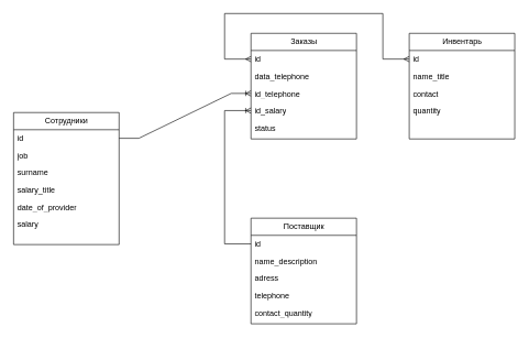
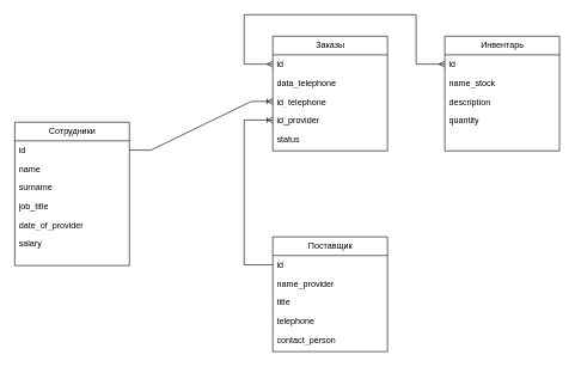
  <mxCell id="0" />
  <mxCell id="1" parent="0" />
  <mxCell id="2" value="Сотрудники" style="swimlane;fontStyle=0;childLayout=stackLayout;horizontal=1;startSize=26;fillColor=none;horizontalStack=0;resizeParent=1;resizeParentMax=0;resizeLast=0;collapsible=1;marginBottom=0;html=1;" vertex="1" parent="1"><mxGeometry x="20" y="170" width="160" height="200" as="geometry" /></mxCell>
  <mxCell id="3" value="id" style="text;strokeColor=none;fillColor=none;align=left;verticalAlign=top;spacingLeft=4;spacingRight=4;overflow=hidden;rotatable=0;points=[[0,0.5],[1,0.5]];portConstraint=eastwest;whiteSpace=wrap;html=1;" vertex="1" parent="2"><mxGeometry y="26" width="160" height="26" as="geometry" /></mxCell>
- <mxCell id="4" value="job" style="text;strokeColor=none;fillColor=none;align=left;verticalAlign=top;spacingLeft=4;spacingRight=4;overflow=hidden;rotatable=0;points=[[0,0.5],[1,0.5]];portConstraint=eastwest;whiteSpace=wrap;html=1;" vertex="1" parent="2"><mxGeometry y="52" width="160" height="26" as="geometry" /></mxCell>
+ <mxCell id="4" value="name" style="text;strokeColor=none;fillColor=none;align=left;verticalAlign=top;spacingLeft=4;spacingRight=4;overflow=hidden;rotatable=0;points=[[0,0.5],[1,0.5]];portConstraint=eastwest;whiteSpace=wrap;html=1;" vertex="1" parent="2"><mxGeometry y="52" width="160" height="26" as="geometry" /></mxCell>
  <mxCell id="5" value="surname" style="text;strokeColor=none;fillColor=none;align=left;verticalAlign=top;spacingLeft=4;spacingRight=4;overflow=hidden;rotatable=0;points=[[0,0.5],[1,0.5]];portConstraint=eastwest;whiteSpace=wrap;html=1;" vertex="1" parent="2"><mxGeometry y="78" width="160" height="26" as="geometry" /></mxCell>
- <mxCell id="6" value="salary_title" style="text;strokeColor=none;fillColor=none;align=left;verticalAlign=top;spacingLeft=4;spacingRight=4;overflow=hidden;rotatable=0;points=[[0,0.5],[1,0.5]];portConstraint=eastwest;whiteSpace=wrap;html=1;" vertex="1" parent="2"><mxGeometry y="104" width="160" height="26" as="geometry" /></mxCell>
+ <mxCell id="6" value="job_title" style="text;strokeColor=none;fillColor=none;align=left;verticalAlign=top;spacingLeft=4;spacingRight=4;overflow=hidden;rotatable=0;points=[[0,0.5],[1,0.5]];portConstraint=eastwest;whiteSpace=wrap;html=1;" vertex="1" parent="2"><mxGeometry y="104" width="160" height="26" as="geometry" /></mxCell>
  <mxCell id="7" value="date_of_provider" style="text;strokeColor=none;fillColor=none;align=left;verticalAlign=top;spacingLeft=4;spacingRight=4;overflow=hidden;rotatable=0;points=[[0,0.5],[1,0.5]];portConstraint=eastwest;whiteSpace=wrap;html=1;" vertex="1" parent="2"><mxGeometry y="130" width="160" height="26" as="geometry" /></mxCell>
  <mxCell id="8" value="salary" style="text;strokeColor=none;fillColor=none;align=left;verticalAlign=top;spacingLeft=4;spacingRight=4;overflow=hidden;rotatable=0;points=[[0,0.5],[1,0.5]];portConstraint=eastwest;whiteSpace=wrap;html=1;" vertex="1" parent="2"><mxGeometry y="156" width="160" height="44" as="geometry" /></mxCell>
  <mxCell id="9" value="Инвентарь" style="swimlane;fontStyle=0;childLayout=stackLayout;horizontal=1;startSize=26;fillColor=none;horizontalStack=0;resizeParent=1;resizeParentMax=0;resizeLast=0;collapsible=1;marginBottom=0;html=1;" vertex="1" parent="1"><mxGeometry x="620" y="50" width="160" height="160" as="geometry" /></mxCell>
  <mxCell id="10" value="id" style="text;strokeColor=none;fillColor=none;align=left;verticalAlign=top;spacingLeft=4;spacingRight=4;overflow=hidden;rotatable=0;points=[[0,0.5],[1,0.5]];portConstraint=eastwest;whiteSpace=wrap;html=1;" vertex="1" parent="9"><mxGeometry y="26" width="160" height="26" as="geometry" /></mxCell>
- <mxCell id="11" value="name_title" style="text;strokeColor=none;fillColor=none;align=left;verticalAlign=top;spacingLeft=4;spacingRight=4;overflow=hidden;rotatable=0;points=[[0,0.5],[1,0.5]];portConstraint=eastwest;whiteSpace=wrap;html=1;" vertex="1" parent="9"><mxGeometry y="52" width="160" height="26" as="geometry" /></mxCell>
- <mxCell id="12" value="contact" style="text;strokeColor=none;fillColor=none;align=left;verticalAlign=top;spacingLeft=4;spacingRight=4;overflow=hidden;rotatable=0;points=[[0,0.5],[1,0.5]];portConstraint=eastwest;whiteSpace=wrap;html=1;" vertex="1" parent="9"><mxGeometry y="78" width="160" height="26" as="geometry" /></mxCell>
+ <mxCell id="11" value="name_stock" style="text;strokeColor=none;fillColor=none;align=left;verticalAlign=top;spacingLeft=4;spacingRight=4;overflow=hidden;rotatable=0;points=[[0,0.5],[1,0.5]];portConstraint=eastwest;whiteSpace=wrap;html=1;" vertex="1" parent="9"><mxGeometry y="52" width="160" height="26" as="geometry" /></mxCell>
+ <mxCell id="12" value="description" style="text;strokeColor=none;fillColor=none;align=left;verticalAlign=top;spacingLeft=4;spacingRight=4;overflow=hidden;rotatable=0;points=[[0,0.5],[1,0.5]];portConstraint=eastwest;whiteSpace=wrap;html=1;" vertex="1" parent="9"><mxGeometry y="78" width="160" height="26" as="geometry" /></mxCell>
  <mxCell id="13" value="quantity" style="text;strokeColor=none;fillColor=none;align=left;verticalAlign=top;spacingLeft=4;spacingRight=4;overflow=hidden;rotatable=0;points=[[0,0.5],[1,0.5]];portConstraint=eastwest;whiteSpace=wrap;html=1;" vertex="1" parent="9"><mxGeometry y="104" width="160" height="56" as="geometry" /></mxCell>
  <mxCell id="14" value="Заказы" style="swimlane;fontStyle=0;childLayout=stackLayout;horizontal=1;startSize=26;fillColor=none;horizontalStack=0;resizeParent=1;resizeParentMax=0;resizeLast=0;collapsible=1;marginBottom=0;html=1;" vertex="1" parent="1"><mxGeometry x="380" y="50" width="160" height="160" as="geometry" /></mxCell>
  <mxCell id="15" value="id" style="text;strokeColor=none;fillColor=none;align=left;verticalAlign=top;spacingLeft=4;spacingRight=4;overflow=hidden;rotatable=0;points=[[0,0.5],[1,0.5]];portConstraint=eastwest;whiteSpace=wrap;html=1;" vertex="1" parent="14"><mxGeometry y="26" width="160" height="26" as="geometry" /></mxCell>
  <mxCell id="16" value="data_telephone" style="text;strokeColor=none;fillColor=none;align=left;verticalAlign=top;spacingLeft=4;spacingRight=4;overflow=hidden;rotatable=0;points=[[0,0.5],[1,0.5]];portConstraint=eastwest;whiteSpace=wrap;html=1;" vertex="1" parent="14"><mxGeometry y="52" width="160" height="26" as="geometry" /></mxCell>
  <mxCell id="17" value="id_telephone" style="text;strokeColor=none;fillColor=none;align=left;verticalAlign=top;spacingLeft=4;spacingRight=4;overflow=hidden;rotatable=0;points=[[0,0.5],[1,0.5]];portConstraint=eastwest;whiteSpace=wrap;html=1;" vertex="1" parent="14"><mxGeometry y="78" width="160" height="26" as="geometry" /></mxCell>
- <mxCell id="18" value="id_salary" style="text;strokeColor=none;fillColor=none;align=left;verticalAlign=top;spacingLeft=4;spacingRight=4;overflow=hidden;rotatable=0;points=[[0,0.5],[1,0.5]];portConstraint=eastwest;whiteSpace=wrap;html=1;" vertex="1" parent="14"><mxGeometry y="104" width="160" height="26" as="geometry" /></mxCell>
+ <mxCell id="18" value="id_provider" style="text;strokeColor=none;fillColor=none;align=left;verticalAlign=top;spacingLeft=4;spacingRight=4;overflow=hidden;rotatable=0;points=[[0,0.5],[1,0.5]];portConstraint=eastwest;whiteSpace=wrap;html=1;" vertex="1" parent="14"><mxGeometry y="104" width="160" height="26" as="geometry" /></mxCell>
  <mxCell id="19" value="status" style="text;strokeColor=none;fillColor=none;align=left;verticalAlign=top;spacingLeft=4;spacingRight=4;overflow=hidden;rotatable=0;points=[[0,0.5],[1,0.5]];portConstraint=eastwest;whiteSpace=wrap;html=1;" vertex="1" parent="14"><mxGeometry y="130" width="160" height="30" as="geometry" /></mxCell>
  <mxCell id="20" value="Поставщик" style="swimlane;fontStyle=0;childLayout=stackLayout;horizontal=1;startSize=26;fillColor=none;horizontalStack=0;resizeParent=1;resizeParentMax=0;resizeLast=0;collapsible=1;marginBottom=0;html=1;" vertex="1" parent="1"><mxGeometry x="380" y="330" width="160" height="160" as="geometry" /></mxCell>
  <mxCell id="21" value="id" style="text;strokeColor=none;fillColor=none;align=left;verticalAlign=top;spacingLeft=4;spacingRight=4;overflow=hidden;rotatable=0;points=[[0,0.5],[1,0.5]];portConstraint=eastwest;whiteSpace=wrap;html=1;" vertex="1" parent="20"><mxGeometry y="26" width="160" height="26" as="geometry" /></mxCell>
- <mxCell id="22" value="name_description" style="text;strokeColor=none;fillColor=none;align=left;verticalAlign=top;spacingLeft=4;spacingRight=4;overflow=hidden;rotatable=0;points=[[0,0.5],[1,0.5]];portConstraint=eastwest;whiteSpace=wrap;html=1;" vertex="1" parent="20"><mxGeometry y="52" width="160" height="26" as="geometry" /></mxCell>
- <mxCell id="23" value="adress" style="text;strokeColor=none;fillColor=none;align=left;verticalAlign=top;spacingLeft=4;spacingRight=4;overflow=hidden;rotatable=0;points=[[0,0.5],[1,0.5]];portConstraint=eastwest;whiteSpace=wrap;html=1;" vertex="1" parent="20"><mxGeometry y="78" width="160" height="26" as="geometry" /></mxCell>
+ <mxCell id="22" value="name_provider" style="text;strokeColor=none;fillColor=none;align=left;verticalAlign=top;spacingLeft=4;spacingRight=4;overflow=hidden;rotatable=0;points=[[0,0.5],[1,0.5]];portConstraint=eastwest;whiteSpace=wrap;html=1;" vertex="1" parent="20"><mxGeometry y="52" width="160" height="26" as="geometry" /></mxCell>
+ <mxCell id="23" value="title" style="text;strokeColor=none;fillColor=none;align=left;verticalAlign=top;spacingLeft=4;spacingRight=4;overflow=hidden;rotatable=0;points=[[0,0.5],[1,0.5]];portConstraint=eastwest;whiteSpace=wrap;html=1;" vertex="1" parent="20"><mxGeometry y="78" width="160" height="26" as="geometry" /></mxCell>
  <mxCell id="24" value="telephone" style="text;strokeColor=none;fillColor=none;align=left;verticalAlign=top;spacingLeft=4;spacingRight=4;overflow=hidden;rotatable=0;points=[[0,0.5],[1,0.5]];portConstraint=eastwest;whiteSpace=wrap;html=1;" vertex="1" parent="20"><mxGeometry y="104" width="160" height="26" as="geometry" /></mxCell>
- <mxCell id="25" value="contact_quantity" style="text;strokeColor=none;fillColor=none;align=left;verticalAlign=top;spacingLeft=4;spacingRight=4;overflow=hidden;rotatable=0;points=[[0,0.5],[1,0.5]];portConstraint=eastwest;whiteSpace=wrap;html=1;" vertex="1" parent="20"><mxGeometry y="130" width="160" height="30" as="geometry" /></mxCell>
+ <mxCell id="25" value="contact_person" style="text;strokeColor=none;fillColor=none;align=left;verticalAlign=top;spacingLeft=4;spacingRight=4;overflow=hidden;rotatable=0;points=[[0,0.5],[1,0.5]];portConstraint=eastwest;whiteSpace=wrap;html=1;" vertex="1" parent="20"><mxGeometry y="130" width="160" height="30" as="geometry" /></mxCell>
  <mxCell id="26" value="" style="edgeStyle=entityRelationEdgeStyle;fontSize=12;html=1;endArrow=ERoneToMany;rounded=0;exitX=1;exitY=0.5;exitDx=0;exitDy=0;entryX=0;entryY=0.5;entryDx=0;entryDy=0;" edge="1" parent="1" source="3" target="17"><mxGeometry width="100" height="100" relative="1" as="geometry"><mxPoint x="420" y="300" as="sourcePoint" /><mxPoint x="520" y="200" as="targetPoint" /></mxGeometry></mxCell>
  <mxCell id="27" value="" style="edgeStyle=orthogonalEdgeStyle;fontSize=12;html=1;endArrow=ERoneToMany;rounded=0;exitX=0;exitY=0.5;exitDx=0;exitDy=0;entryX=0;entryY=0.5;entryDx=0;entryDy=0;" edge="1" parent="1" source="21" target="18"><mxGeometry width="100" height="100" relative="1" as="geometry"><mxPoint x="480" y="380" as="sourcePoint" /><mxPoint x="580" y="280" as="targetPoint" /><Array as="points"><mxPoint x="340" y="369" /><mxPoint x="340" y="167" /></Array></mxGeometry></mxCell>
  <mxCell id="28" value="" style="edgeStyle=orthogonalEdgeStyle;fontSize=12;html=1;endArrow=ERmany;startArrow=ERmany;rounded=0;entryX=0;entryY=0.5;entryDx=0;entryDy=0;exitX=0;exitY=0.5;exitDx=0;exitDy=0;" edge="1" parent="1" source="15" target="10"><mxGeometry width="100" height="100" relative="1" as="geometry"><mxPoint x="480" y="290" as="sourcePoint" /><mxPoint x="580" y="190" as="targetPoint" /><Array as="points"><mxPoint x="340" y="89" /><mxPoint x="340" y="20" /><mxPoint x="580" y="20" /><mxPoint x="580" y="89" /></Array></mxGeometry></mxCell>
